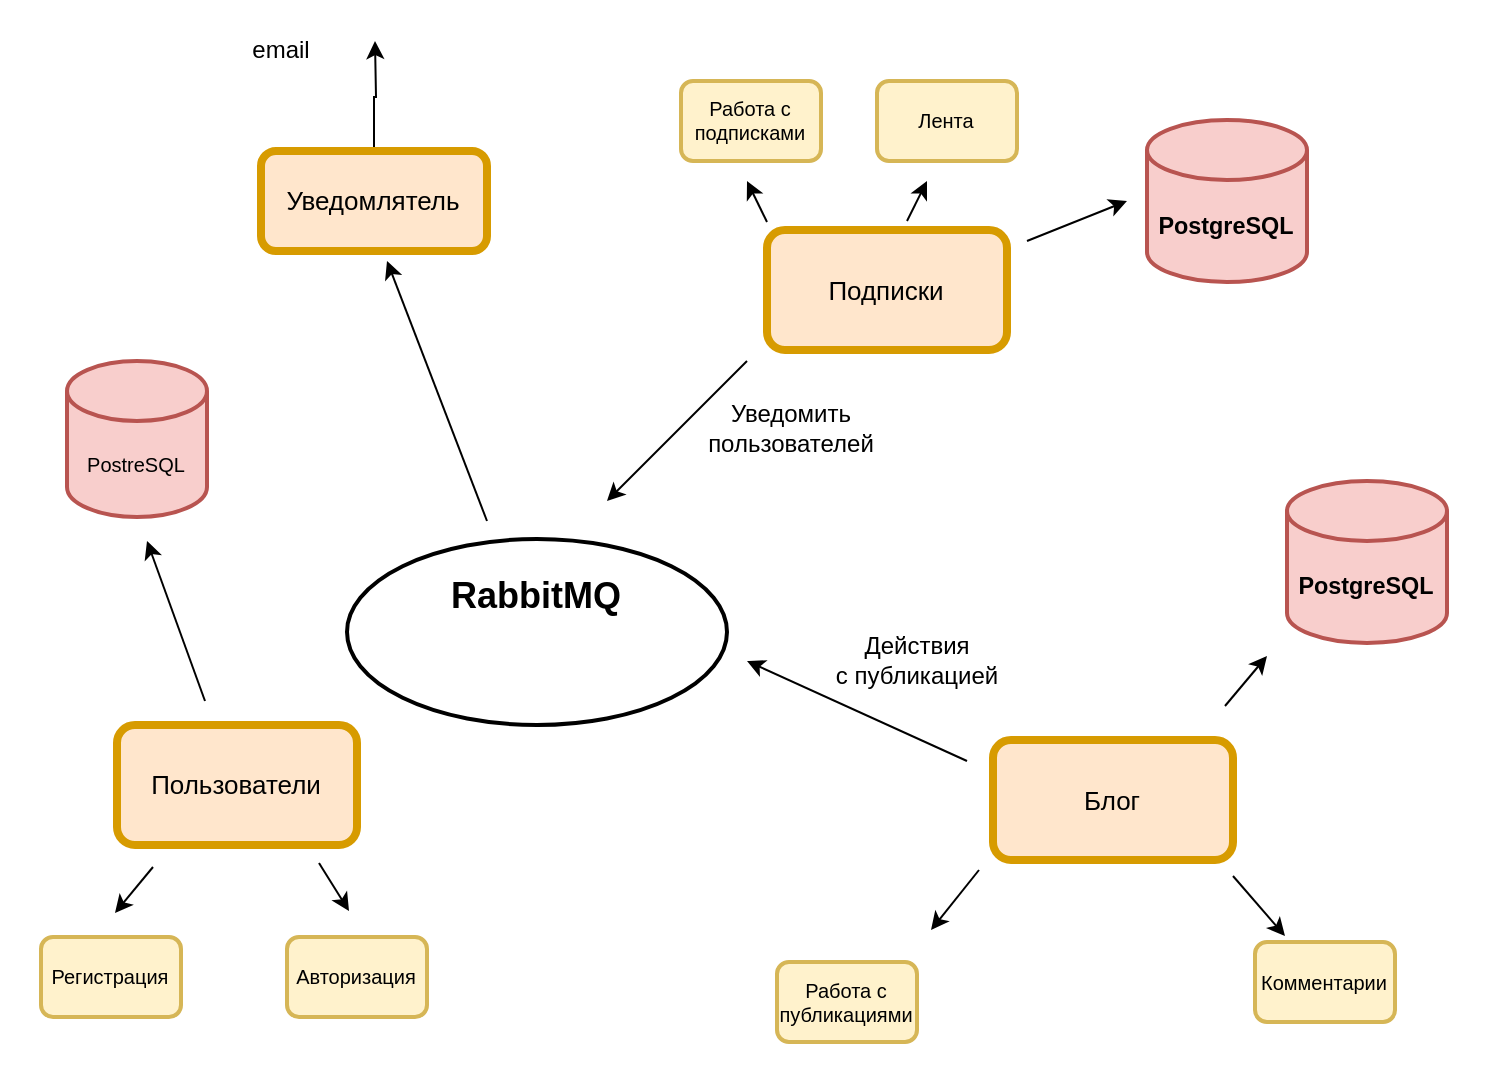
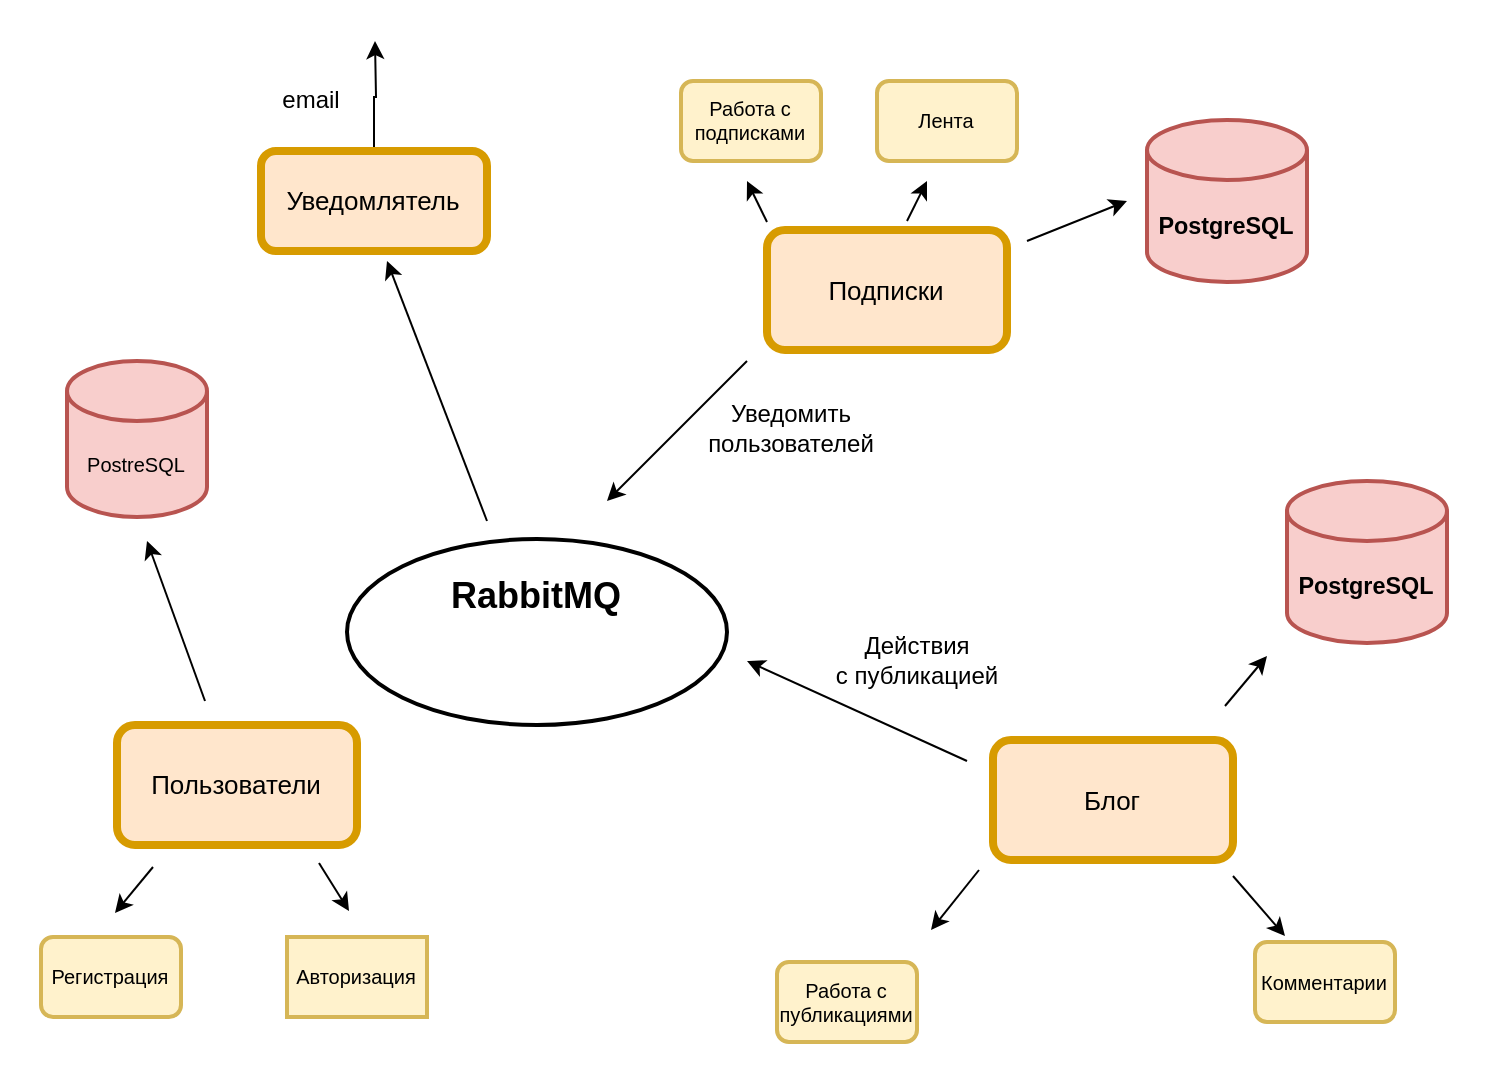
  <mxCell id="0" />
  <mxCell id="1" parent="0" />
  <mxCell id="2" value="Пользователи" style="rounded=1;whiteSpace=wrap;html=1;sketch=0;strokeWidth=4;fontSize=13;fillColor=#ffe6cc;strokeColor=#d79b00;aspect=fixed;" vertex="1" parent="1"><mxGeometry x="58" y="362" width="120" height="60" as="geometry" /></mxCell>
  <mxCell id="3" value="Блог" style="rounded=1;whiteSpace=wrap;html=1;sketch=0;strokeWidth=4;fontSize=13;fillColor=#ffe6cc;strokeColor=#d79b00;" vertex="1" parent="1"><mxGeometry x="496" y="369.5" width="120" height="60" as="geometry" /></mxCell>
  <mxCell id="4" value="Комментарии" style="rounded=1;whiteSpace=wrap;html=1;sketch=0;strokeWidth=2;fontSize=10;fillColor=#fff2cc;strokeColor=#d6b656;" vertex="1" parent="1"><mxGeometry x="627" y="470.5" width="70" height="40" as="geometry" /></mxCell>
  <mxCell id="5" value="PostreSQL" style="shape=cylinder3;whiteSpace=wrap;html=1;boundedLbl=1;backgroundOutline=1;size=15;sketch=0;strokeWidth=2;fontSize=10;fillColor=#f8cecc;strokeColor=#b85450;" vertex="1" parent="1"><mxGeometry x="33" y="180" width="70" height="78" as="geometry" /></mxCell>
  <mxCell id="6" value="&lt;h3&gt;PostgreSQL&lt;/h3&gt;" style="shape=cylinder3;whiteSpace=wrap;html=1;boundedLbl=1;backgroundOutline=1;size=15;sketch=0;strokeWidth=2;fontSize=10;fillColor=#f8cecc;strokeColor=#b85450;" vertex="1" parent="1"><mxGeometry x="643" y="240" width="80" height="81" as="geometry" /></mxCell>
  <mxCell id="7" value="Работа с публикациями" style="rounded=1;whiteSpace=wrap;html=1;sketch=0;strokeWidth=2;fontSize=10;fillColor=#fff2cc;strokeColor=#d6b656;" vertex="1" parent="1"><mxGeometry x="388" y="480.5" width="70" height="40" as="geometry" /></mxCell>
  <mxCell id="8" value="" style="endArrow=classic;html=1;rounded=0;fontSize=10;" edge="1" parent="1"><mxGeometry width="50" height="50" relative="1" as="geometry"><mxPoint x="489" y="434.5" as="sourcePoint" /><mxPoint x="465" y="464.5" as="targetPoint" /></mxGeometry></mxCell>
  <mxCell id="9" value="&lt;h2&gt;&lt;br&gt;&lt;/h2&gt;" style="ellipse;whiteSpace=wrap;html=1;sketch=0;strokeWidth=2;fontSize=10;" vertex="1" parent="1"><mxGeometry x="173" y="269" width="190" height="93" as="geometry" /></mxCell>
  <mxCell id="10" value="" style="endArrow=classic;html=1;rounded=0;fontSize=10;" edge="1" parent="1"><mxGeometry width="50" height="50" relative="1" as="geometry"><mxPoint x="483" y="380" as="sourcePoint" /><mxPoint x="373" y="330" as="targetPoint" /></mxGeometry></mxCell>
  <mxCell id="11" value="" style="endArrow=classic;html=1;rounded=0;fontSize=10;" edge="1" parent="1"><mxGeometry width="50" height="50" relative="1" as="geometry"><mxPoint x="102" y="350" as="sourcePoint" /><mxPoint x="73" y="270" as="targetPoint" /></mxGeometry></mxCell>
  <mxCell id="12" value="" style="endArrow=classic;html=1;rounded=0;fontSize=10;" edge="1" parent="1"><mxGeometry width="50" height="50" relative="1" as="geometry"><mxPoint x="612" y="352.5" as="sourcePoint" /><mxPoint x="633" y="327.5" as="targetPoint" /></mxGeometry></mxCell>
  <mxCell id="13" style="edgeStyle=orthogonalEdgeStyle;rounded=0;orthogonalLoop=1;jettySize=auto;html=1;exitX=0.5;exitY=0;exitDx=0;exitDy=0;" edge="1" parent="1" source="14"><mxGeometry relative="1" as="geometry"><mxPoint x="187" y="20" as="targetPoint" /></mxGeometry></mxCell>
  <mxCell id="14" value="Уведомлятель" style="rounded=1;whiteSpace=wrap;html=1;sketch=0;strokeWidth=4;fontSize=13;fillColor=#ffe6cc;strokeColor=#d79b00;" vertex="1" parent="1"><mxGeometry x="130" y="75" width="113" height="50" as="geometry" /></mxCell>
  <mxCell id="15" value="&lt;h2&gt;RabbitMQ&lt;/h2&gt;" style="text;html=1;strokeColor=none;fillColor=none;align=center;verticalAlign=middle;whiteSpace=wrap;rounded=0;" vertex="1" parent="1"><mxGeometry x="238" y="282.5" width="60" height="30" as="geometry" /></mxCell>
- <mxCell id="16" value="Авторизация" style="rounded=1;whiteSpace=wrap;html=1;sketch=0;strokeWidth=2;fontSize=10;fillColor=#fff2cc;strokeColor=#d6b656;" vertex="1" parent="1"><mxGeometry x="143" y="468" width="70" height="40" as="geometry" /></mxCell>
+ <mxCell id="16" value="Авторизация" style="whiteSpace=wrap;html=1;sketch=0;strokeWidth=2;fontSize=10;fillColor=#fff2cc;strokeColor=#d6b656;rounded=0;" vertex="1" parent="1"><mxGeometry x="143" y="468" width="70" height="40" as="geometry" /></mxCell>
  <mxCell id="17" value="Регистрация" style="rounded=1;whiteSpace=wrap;html=1;sketch=0;strokeWidth=2;fontSize=10;fillColor=#fff2cc;strokeColor=#d6b656;" vertex="1" parent="1"><mxGeometry x="20" y="468" width="70" height="40" as="geometry" /></mxCell>
  <mxCell id="18" value="" style="endArrow=classic;html=1;rounded=0;fontSize=10;" edge="1" parent="1"><mxGeometry width="50" height="50" relative="1" as="geometry"><mxPoint x="159" y="431" as="sourcePoint" /><mxPoint x="174" y="455" as="targetPoint" /><Array as="points"><mxPoint x="174" y="455" /></Array></mxGeometry></mxCell>
  <mxCell id="19" value="" style="endArrow=classic;html=1;rounded=0;fontSize=10;" edge="1" parent="1"><mxGeometry width="50" height="50" relative="1" as="geometry"><mxPoint x="76" y="433" as="sourcePoint" /><mxPoint x="57" y="456" as="targetPoint" /></mxGeometry></mxCell>
  <mxCell id="20" value="" style="endArrow=classic;html=1;rounded=0;fontSize=10;" edge="1" parent="1"><mxGeometry width="50" height="50" relative="1" as="geometry"><mxPoint x="616" y="437.5" as="sourcePoint" /><mxPoint x="642" y="467.5" as="targetPoint" /></mxGeometry></mxCell>
  <mxCell id="21" value="Действия&lt;br&gt; с публикацией" style="text;html=1;align=center;verticalAlign=middle;resizable=0;points=[];autosize=1;strokeColor=none;fillColor=none;" vertex="1" parent="1"><mxGeometry x="408" y="310" width="100" height="40" as="geometry" /></mxCell>
  <mxCell id="22" value="Подписки" style="rounded=1;whiteSpace=wrap;html=1;sketch=0;strokeWidth=4;fontSize=13;fillColor=#ffe6cc;strokeColor=#d79b00;" vertex="1" parent="1"><mxGeometry x="383" y="114.5" width="120" height="60" as="geometry" /></mxCell>
  <mxCell id="23" value="" style="endArrow=classic;html=1;rounded=0;" edge="1" parent="1"><mxGeometry width="50" height="50" relative="1" as="geometry"><mxPoint x="373" y="180" as="sourcePoint" /><mxPoint x="303" y="250" as="targetPoint" /></mxGeometry></mxCell>
  <mxCell id="24" value="" style="endArrow=classic;html=1;rounded=0;fontSize=10;" edge="1" parent="1"><mxGeometry width="50" height="50" relative="1" as="geometry"><mxPoint x="513" y="120" as="sourcePoint" /><mxPoint x="563" y="100" as="targetPoint" /></mxGeometry></mxCell>
  <mxCell id="25" value="&lt;h3&gt;PostgreSQL&lt;/h3&gt;" style="shape=cylinder3;whiteSpace=wrap;html=1;boundedLbl=1;backgroundOutline=1;size=15;sketch=0;strokeWidth=2;fontSize=10;fillColor=#f8cecc;strokeColor=#b85450;" vertex="1" parent="1"><mxGeometry x="573" y="59.5" width="80" height="81" as="geometry" /></mxCell>
  <mxCell id="26" value="Уведомить&lt;br&gt;пользователей" style="text;html=1;align=center;verticalAlign=middle;resizable=0;points=[];autosize=1;strokeColor=none;fillColor=none;" vertex="1" parent="1"><mxGeometry x="340" y="193.5" width="110" height="40" as="geometry" /></mxCell>
  <mxCell id="27" value="" style="endArrow=classic;html=1;rounded=0;" edge="1" parent="1"><mxGeometry width="50" height="50" relative="1" as="geometry"><mxPoint x="243" y="260" as="sourcePoint" /><mxPoint x="193" y="130" as="targetPoint" /></mxGeometry></mxCell>
- <mxCell id="28" value="email" style="text;html=1;align=center;verticalAlign=middle;resizable=0;points=[];autosize=1;strokeColor=none;fillColor=none;" vertex="1" parent="1"><mxGeometry x="115" y="10" width="50" height="30" as="geometry" /></mxCell>
+ <mxCell id="28" value="email" style="text;html=1;align=center;verticalAlign=middle;resizable=0;points=[];autosize=1;strokeColor=none;fillColor=none;" vertex="1" parent="1"><mxGeometry x="130" y="35" width="50" height="30" as="geometry" /></mxCell>
  <mxCell id="29" value="Работа с подписками" style="rounded=1;whiteSpace=wrap;html=1;sketch=0;strokeWidth=2;fontSize=10;fillColor=#fff2cc;strokeColor=#d6b656;" vertex="1" parent="1"><mxGeometry x="340" y="40" width="70" height="40" as="geometry" /></mxCell>
  <mxCell id="30" value="" style="endArrow=classic;html=1;rounded=0;fontSize=10;" edge="1" parent="1"><mxGeometry width="50" height="50" relative="1" as="geometry"><mxPoint x="383" y="110.5" as="sourcePoint" /><mxPoint x="373" y="90" as="targetPoint" /></mxGeometry></mxCell>
  <mxCell id="31" value="Лента" style="rounded=1;whiteSpace=wrap;html=1;sketch=0;strokeWidth=2;fontSize=10;fillColor=#fff2cc;strokeColor=#d6b656;" vertex="1" parent="1"><mxGeometry x="438" y="40" width="70" height="40" as="geometry" /></mxCell>
  <mxCell id="32" value="" style="endArrow=classic;html=1;rounded=0;fontSize=10;" edge="1" parent="1"><mxGeometry width="50" height="50" relative="1" as="geometry"><mxPoint x="453" y="110" as="sourcePoint" /><mxPoint x="463" y="90" as="targetPoint" /></mxGeometry></mxCell>
